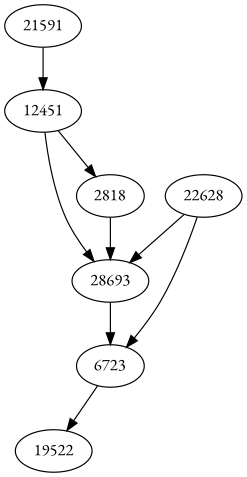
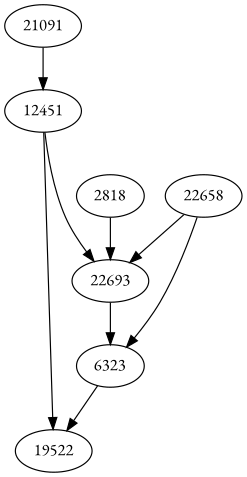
  digraph {
    fontname="EB Garamond"
    node [fontname="EB Garamond"]
    edge [fontname="EB Garamond"]
-   21091 [label=21591]
+   21091
    12451
    2818
-   22693 [label=28693]
-   6723
+   22693
+   6723 [label=6323]
    19522
-   22658 [label=22628]
+   22658
    21091 -> 12451
-   12451 -> 2818
+   12451 -> 19522
    12451 -> 22693
    2818 -> 22693
    22693 -> 6723
    6723 -> 19522
    22658 -> 22693
    22658 -> 6723
  }
